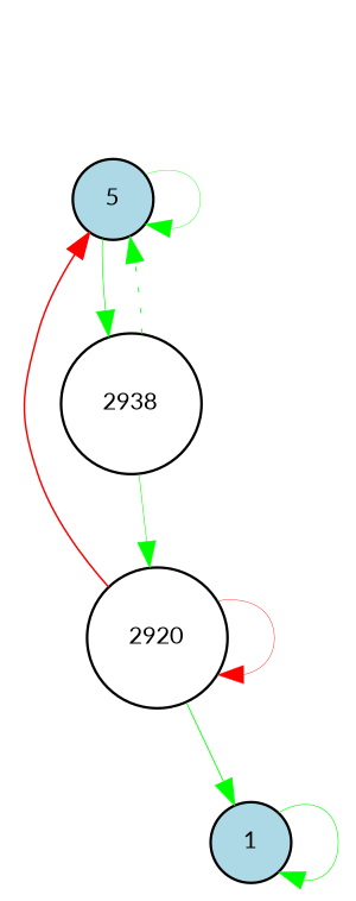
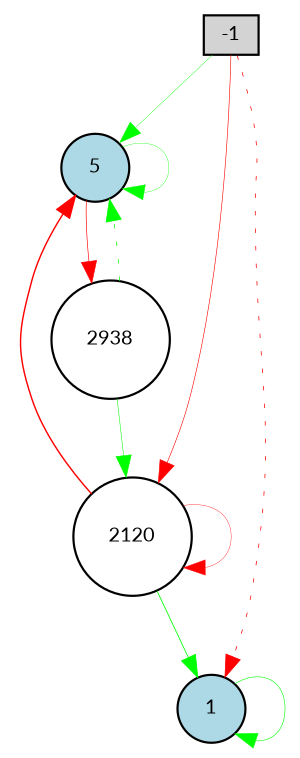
  digraph {
    fontname=Lato
    node [fillcolor=lightblue fontname=Lato fontsize=9 shape=circle style=filled]
    edge [color=green fontname=Lato style=solid]
+   -1 [fillcolor=lightgray height=0.2 shape=box width=0.2]
    n2 [height=0.2 label=5 width=0.2]
    1 [height=0.2 width=0.2]
-   2920 [fillcolor=white height=0.2 width=0.2]
+   2920 [fillcolor=white height=0.2 width=0.2 label=2120]
    2938 [fillcolor=white height=0.2 width=0.2]
+   -1 -> n2 [penwidth=0.18128310878670206]
+   -1 -> 1 [color=red penwidth=0.33962862236455216 style=dotted]
+   -1 -> 2920 [color=red penwidth=0.2726773627187411]
    n2 -> n2 [penwidth=0.16504723877877037]
-   n2 -> 2938 [penwidth=0.2964276839811927]
+   n2 -> 2938 [color=red penwidth=0.2964276839811927]
    1 -> 1 [penwidth=0.2654348024248695]
    2920 -> n2 [color=red penwidth=0.6501252983405633]
    2920 -> 1 [penwidth=0.3743959775200949]
    2920 -> 2920 [color=red penwidth=0.16674599734336673]
    2938 -> n2 [penwidth=0.34455614197331397 style=dotted]
    2938 -> 2920 [penwidth=0.24042745783771394]
  }
